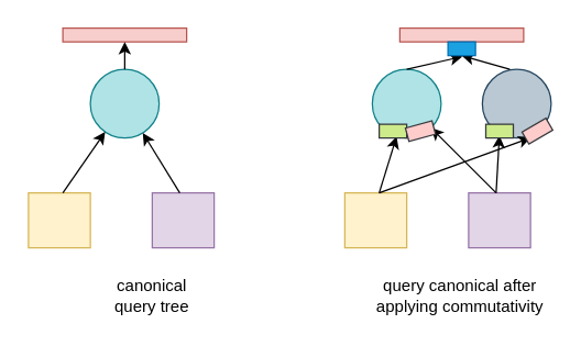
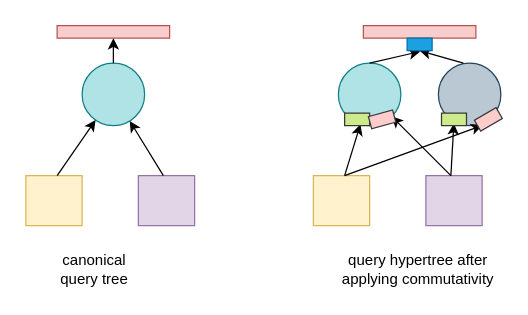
  <mxCell id="0" />
  <mxCell id="1" parent="0" />
  <mxCell id="2" value="" style="rounded=0;whiteSpace=wrap;html=1;fillColor=#f8cecc;strokeColor=#b85450;" vertex="1" parent="1"><mxGeometry x="45" y="20" width="90" height="10" as="geometry" /></mxCell>
  <mxCell id="3" value="" style="ellipse;whiteSpace=wrap;html=1;aspect=fixed;fillColor=#b0e3e6;strokeColor=#0e8088;" vertex="1" parent="1"><mxGeometry x="65" y="50" width="50" height="50" as="geometry" /></mxCell>
  <mxCell id="4" value="" style="rounded=0;whiteSpace=wrap;html=1;fillColor=#fff2cc;strokeColor=#d6b656;" vertex="1" parent="1"><mxGeometry x="20" y="140" width="45" height="40" as="geometry" /></mxCell>
  <mxCell id="5" value="" style="rounded=0;whiteSpace=wrap;html=1;fillColor=#e1d5e7;strokeColor=#9673a6;" vertex="1" parent="1"><mxGeometry x="110" y="140" width="45" height="40" as="geometry" /></mxCell>
  <mxCell id="6" value="" style="endArrow=classic;html=1;rounded=0;" edge="1" parent="1" target="3"><mxGeometry width="50" height="50" relative="1" as="geometry"><mxPoint x="45" y="140" as="sourcePoint" /><mxPoint x="95" y="90" as="targetPoint" /></mxGeometry></mxCell>
  <mxCell id="7" value="" style="endArrow=classic;html=1;rounded=0;" edge="1" parent="1" target="3"><mxGeometry width="50" height="50" relative="1" as="geometry"><mxPoint x="130" y="140" as="sourcePoint" /><mxPoint x="161" y="96" as="targetPoint" /></mxGeometry></mxCell>
  <mxCell id="8" value="" style="endArrow=classic;html=1;rounded=0;entryX=0.5;entryY=1;entryDx=0;entryDy=0;" edge="1" parent="1" target="2"><mxGeometry width="50" height="50" relative="1" as="geometry"><mxPoint x="90" y="50" as="sourcePoint" /><mxPoint x="140" y="0" as="targetPoint" /></mxGeometry></mxCell>
  <mxCell id="9" value="" style="rounded=0;whiteSpace=wrap;html=1;fillColor=#f8cecc;strokeColor=#b85450;" vertex="1" parent="1"><mxGeometry x="290" y="20" width="90" height="10" as="geometry" /></mxCell>
  <mxCell id="10" value="" style="ellipse;whiteSpace=wrap;html=1;aspect=fixed;fillColor=#b0e3e6;strokeColor=#0e8088;" vertex="1" parent="1"><mxGeometry x="270" y="50" width="50" height="50" as="geometry" /></mxCell>
  <mxCell id="11" value="" style="rounded=0;whiteSpace=wrap;html=1;fillColor=#fff2cc;strokeColor=#d6b656;" vertex="1" parent="1"><mxGeometry x="250" y="140" width="45" height="40" as="geometry" /></mxCell>
  <mxCell id="12" value="" style="rounded=0;whiteSpace=wrap;html=1;fillColor=#e1d5e7;strokeColor=#9673a6;" vertex="1" parent="1"><mxGeometry x="340" y="140" width="45" height="40" as="geometry" /></mxCell>
  <mxCell id="13" value="" style="endArrow=classic;html=1;rounded=0;" edge="1" parent="1" target="10"><mxGeometry width="50" height="50" relative="1" as="geometry"><mxPoint x="275" y="140" as="sourcePoint" /><mxPoint x="325" y="90" as="targetPoint" /></mxGeometry></mxCell>
  <mxCell id="14" value="" style="endArrow=classic;html=1;rounded=0;" edge="1" parent="1" target="10"><mxGeometry width="50" height="50" relative="1" as="geometry"><mxPoint x="360" y="140" as="sourcePoint" /><mxPoint x="391" y="96" as="targetPoint" /></mxGeometry></mxCell>
  <mxCell id="15" value="" style="ellipse;whiteSpace=wrap;html=1;aspect=fixed;fillColor=#bac8d3;strokeColor=#23445d;" vertex="1" parent="1"><mxGeometry x="350" y="50" width="50" height="50" as="geometry" /></mxCell>
  <mxCell id="16" value="" style="endArrow=classic;html=1;rounded=0;entryX=0.248;entryY=0.964;entryDx=0;entryDy=0;entryPerimeter=0;" edge="1" parent="1" target="15"><mxGeometry width="50" height="50" relative="1" as="geometry"><mxPoint x="360" y="140" as="sourcePoint" /><mxPoint x="410" y="90" as="targetPoint" /></mxGeometry></mxCell>
  <mxCell id="17" value="" style="endArrow=classic;html=1;rounded=0;entryX=0.704;entryY=0.996;entryDx=0;entryDy=0;entryPerimeter=0;" edge="1" parent="1" target="15"><mxGeometry width="50" height="50" relative="1" as="geometry"><mxPoint x="275" y="140" as="sourcePoint" /><mxPoint x="380" y="110" as="targetPoint" /></mxGeometry></mxCell>
  <mxCell id="18" value="" style="endArrow=classic;html=1;rounded=0;entryX=0.526;entryY=1.067;entryDx=0;entryDy=0;entryPerimeter=0;" edge="1" parent="1" source="25" target="9"><mxGeometry width="50" height="50" relative="1" as="geometry"><mxPoint x="295" y="50" as="sourcePoint" /><mxPoint x="345" y="0" as="targetPoint" /></mxGeometry></mxCell>
  <mxCell id="19" value="" style="endArrow=classic;html=1;rounded=0;entryX=0.5;entryY=1;entryDx=0;entryDy=0;" edge="1" parent="1" target="25"><mxGeometry width="50" height="50" relative="1" as="geometry"><mxPoint x="370" y="50" as="sourcePoint" /><mxPoint x="420" y="0" as="targetPoint" /></mxGeometry></mxCell>
  <mxCell id="20" value="" style="rounded=0;whiteSpace=wrap;html=1;fillColor=#cdeb8b;strokeColor=#36393d;" vertex="1" parent="1"><mxGeometry x="275" y="90" width="20" height="10" as="geometry" /></mxCell>
  <mxCell id="21" value="" style="rounded=0;whiteSpace=wrap;html=1;fillColor=#ffcccc;strokeColor=#36393d;rotation=-15;" vertex="1" parent="1"><mxGeometry x="295" y="90" width="20" height="10" as="geometry" /></mxCell>
  <mxCell id="22" value="" style="rounded=0;whiteSpace=wrap;html=1;fillColor=#cdeb8b;strokeColor=#36393d;" vertex="1" parent="1"><mxGeometry x="352.5" y="90" width="20" height="10" as="geometry" /></mxCell>
  <mxCell id="23" value="" style="rounded=0;whiteSpace=wrap;html=1;fillColor=#ffcccc;strokeColor=#36393d;rotation=-30;" vertex="1" parent="1"><mxGeometry x="380" y="90" width="20" height="10" as="geometry" /></mxCell>
  <mxCell id="24" value="" style="endArrow=classic;html=1;rounded=0;entryX=0.526;entryY=1.067;entryDx=0;entryDy=0;entryPerimeter=0;" edge="1" parent="1" target="25"><mxGeometry width="50" height="50" relative="1" as="geometry"><mxPoint x="295" y="50" as="sourcePoint" /><mxPoint x="337" y="31" as="targetPoint" /></mxGeometry></mxCell>
  <mxCell id="25" value="" style="rounded=0;whiteSpace=wrap;html=1;fillColor=#1ba1e2;strokeColor=#006EAF;rotation=0;fontColor=#ffffff;" vertex="1" parent="1"><mxGeometry x="325" y="30" width="20" height="10" as="geometry" /></mxCell>
- <mxCell id="26" value="canonical query tree" style="text;html=1;align=center;verticalAlign=middle;whiteSpace=wrap;rounded=0;" vertex="1" parent="1"><mxGeometry x="80" y="200" width="60" height="30" as="geometry" /></mxCell>
- <mxCell id="27" value="query canonical after applying commutativity" style="text;html=1;align=center;verticalAlign=middle;whiteSpace=wrap;rounded=0;" vertex="1" parent="1"><mxGeometry x="270" y="200" width="127.5" height="30" as="geometry" /></mxCell>
+ <mxCell id="26" value="canonical query tree" style="text;html=1;align=center;verticalAlign=middle;whiteSpace=wrap;rounded=0;" vertex="1" parent="1"><mxGeometry x="45" y="200" width="60" height="30" as="geometry" /></mxCell>
+ <mxCell id="27" value="query hypertree after applying commutativity" style="text;html=1;align=center;verticalAlign=middle;whiteSpace=wrap;rounded=0;" vertex="1" parent="1"><mxGeometry x="270" y="200" width="127.5" height="30" as="geometry" /></mxCell>
